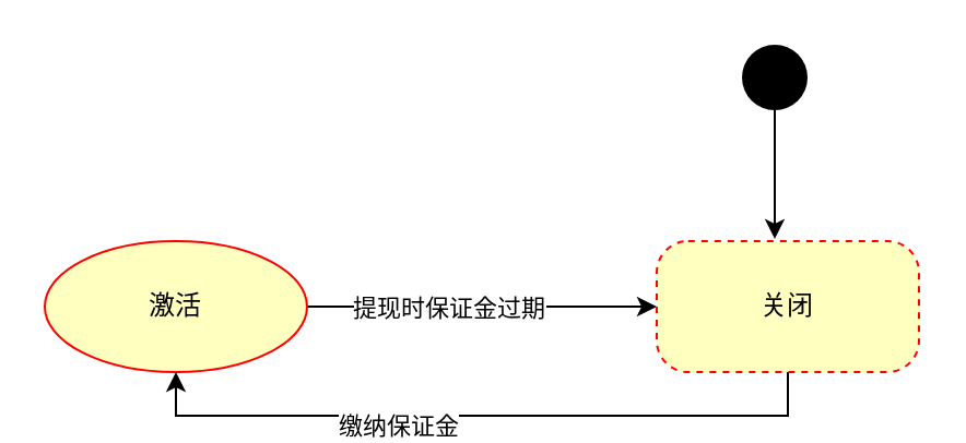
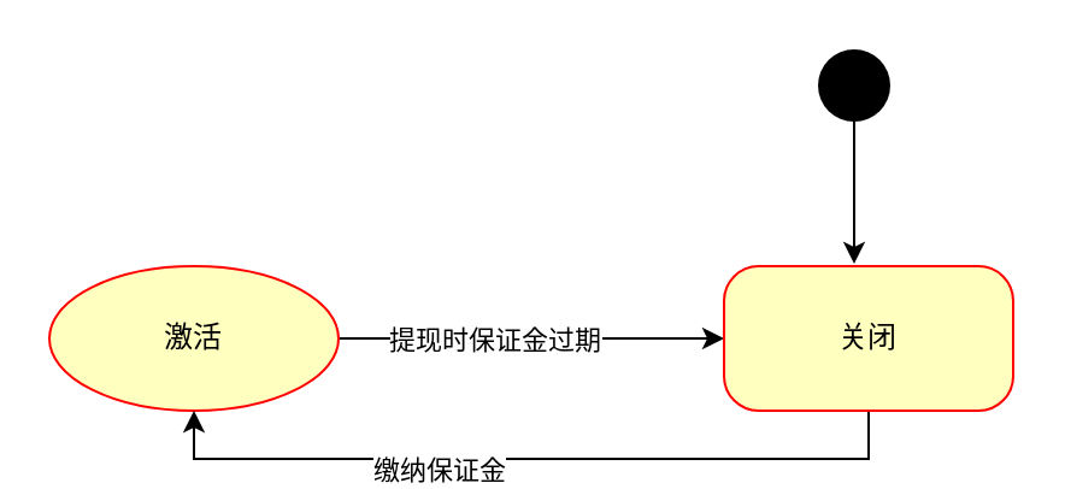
  <mxCell id="0" />
  <mxCell id="1" parent="0" />
  <mxCell id="2" value="" style="edgeStyle=orthogonalEdgeStyle;rounded=0;orthogonalLoop=1;jettySize=auto;html=1;" edge="1" parent="1" source="4" target="7"><mxGeometry relative="1" as="geometry" /></mxCell>
  <mxCell id="3" value="提现时保证金过期" style="edgeLabel;html=1;align=center;verticalAlign=middle;resizable=0;points=[];" vertex="1" connectable="0" parent="2"><mxGeometry x="-0.2" relative="1" as="geometry"><mxPoint as="offset" /></mxGeometry></mxCell>
  <mxCell id="4" value="激活" style="ellipse;whiteSpace=wrap;html=1;arcSize=24;fillColor=#ffffc0;strokeColor=#ff0000;shadow=0;comic=0;labelBackgroundColor=none;fontFamily=Verdana;fontSize=12;fontColor=#000000;align=center;" vertex="1" parent="1"><mxGeometry x="20" y="110" width="120" height="60" as="geometry" /></mxCell>
  <mxCell id="5" style="edgeStyle=orthogonalEdgeStyle;rounded=0;orthogonalLoop=1;jettySize=auto;html=1;exitX=0.5;exitY=1;exitDx=0;exitDy=0;entryX=0.5;entryY=1;entryDx=0;entryDy=0;" edge="1" parent="1" source="7" target="4"><mxGeometry relative="1" as="geometry" /></mxCell>
  <mxCell id="6" value="缴纳保证金" style="edgeLabel;html=1;align=center;verticalAlign=middle;resizable=0;points=[];" vertex="1" connectable="0" parent="5"><mxGeometry x="0.244" y="4" relative="1" as="geometry"><mxPoint as="offset" /></mxGeometry></mxCell>
- <mxCell id="7" value="关闭" style="rounded=1;whiteSpace=wrap;html=1;arcSize=24;fillColor=#ffffc0;strokeColor=#ff0000;shadow=0;comic=0;labelBackgroundColor=none;fontFamily=Verdana;fontSize=12;fontColor=#000000;align=center;dashed=1;" vertex="1" parent="1"><mxGeometry x="300" y="110" width="120" height="60" as="geometry" /></mxCell>
+ <mxCell id="7" value="关闭" style="rounded=1;whiteSpace=wrap;html=1;arcSize=24;fillColor=#ffffc0;strokeColor=#ff0000;shadow=0;comic=0;labelBackgroundColor=none;fontFamily=Verdana;fontSize=12;fontColor=#000000;align=center;" vertex="1" parent="1"><mxGeometry x="300" y="110" width="120" height="60" as="geometry" /></mxCell>
  <mxCell id="8" style="edgeStyle=orthogonalEdgeStyle;rounded=0;orthogonalLoop=1;jettySize=auto;html=1;exitX=0.5;exitY=1;exitDx=0;exitDy=0;entryX=0.45;entryY=-0.017;entryDx=0;entryDy=0;entryPerimeter=0;" edge="1" parent="1" source="9" target="7"><mxGeometry relative="1" as="geometry" /></mxCell>
  <mxCell id="9" value="" style="ellipse;fillColor=#000000;strokeColor=none;" vertex="1" parent="1"><mxGeometry x="339" y="20" width="30" height="30" as="geometry" /></mxCell>
